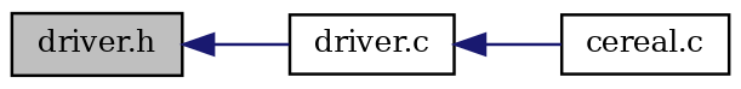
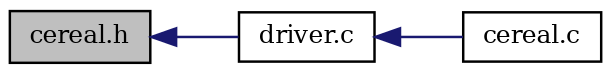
  digraph {
    fontname="DejaVu Serif"
    rankdir=LR
    node [color=black fillcolor=white fontname="DejaVu Serif" fontsize=10 shape=record style=filled]
    edge [color=midnightblue dir=back fontname="DejaVu Serif" fontsize=10 labelfontname=Helvetica labelfontsize=10 style=solid]
-   n1 [fillcolor=grey75 fontcolor=black height=0.2 label="driver.h" width=0.4]
+   n1 [fillcolor=grey75 fontcolor=black height=0.2 label="cereal.h" width=0.4]
    n2 [height=0.2 label="driver.c" width=0.4]
    n3 [height=0.2 label="cereal.c" width=0.4]
    n1 -> n2
    n2 -> n3
  }
